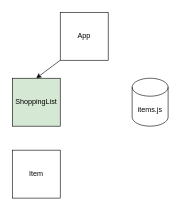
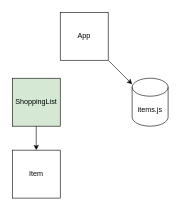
  <mxCell id="0" />
  <mxCell id="1" parent="0" />
- <mxCell id="2" style="edgeStyle=none;html=1;exitX=0;exitY=1;exitDx=0;exitDy=0;entryX=0.5;entryY=0;entryDx=0;entryDy=0;" edge="1" parent="1" source="4" target="6"><mxGeometry relative="1" as="geometry" /></mxCell>
+ <mxCell id="3" style="edgeStyle=none;html=1;exitX=1;exitY=1;exitDx=0;exitDy=0;" edge="1" parent="1" source="4" target="8"><mxGeometry relative="1" as="geometry" /></mxCell>
  <mxCell id="4" value="App" style="whiteSpace=wrap;html=1;aspect=fixed;" vertex="1" parent="1"><mxGeometry x="100" y="20" width="80" height="80" as="geometry" /></mxCell>
+ <mxCell id="5" style="edgeStyle=none;html=1;exitX=0.5;exitY=1;exitDx=0;exitDy=0;entryX=0.5;entryY=0;entryDx=0;entryDy=0;" edge="1" parent="1" source="6" target="7"><mxGeometry relative="1" as="geometry" /></mxCell>
  <mxCell id="6" value="ShoppingList" style="whiteSpace=wrap;html=1;aspect=fixed;fillColor=#d5e8d4;" vertex="1" parent="1"><mxGeometry x="20" y="130" width="80" height="80" as="geometry" /></mxCell>
  <mxCell id="7" value="Item" style="whiteSpace=wrap;html=1;aspect=fixed;" vertex="1" parent="1"><mxGeometry x="20" y="250" width="80" height="80" as="geometry" /></mxCell>
  <mxCell id="8" value="items.js" style="shape=cylinder3;whiteSpace=wrap;html=1;boundedLbl=1;backgroundOutline=1;size=15;" vertex="1" parent="1"><mxGeometry x="220" y="130" width="60" height="80" as="geometry" /></mxCell>
